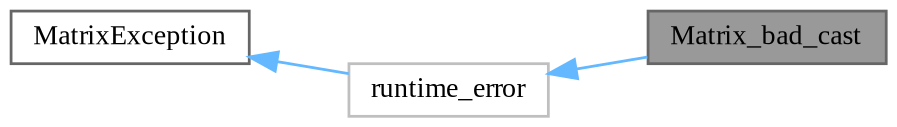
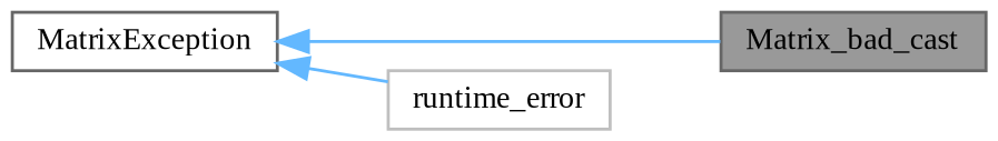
  digraph {
    fontname="Liberation Serif"
    rankdir=LR
    node [color=gray40 fillcolor=white fontname="Liberation Serif" fontsize=10 shape=box style=filled]
    edge [color=steelblue1 dir=back fontname="Liberation Serif" fontsize=10 labelfontname=Helvetica labelfontsize=10 style=solid]
    n1 [fillcolor=grey60 fontcolor=black height=0.2 label=Matrix_bad_cast width=0.4]
    n2 [height=0.2 label=MatrixException width=0.4]
    n3 [color=grey75 height=0.2 label=runtime_error width=0.4]
-   n3 -> n1
+   n2 -> n1
    n2 -> n3
  }
